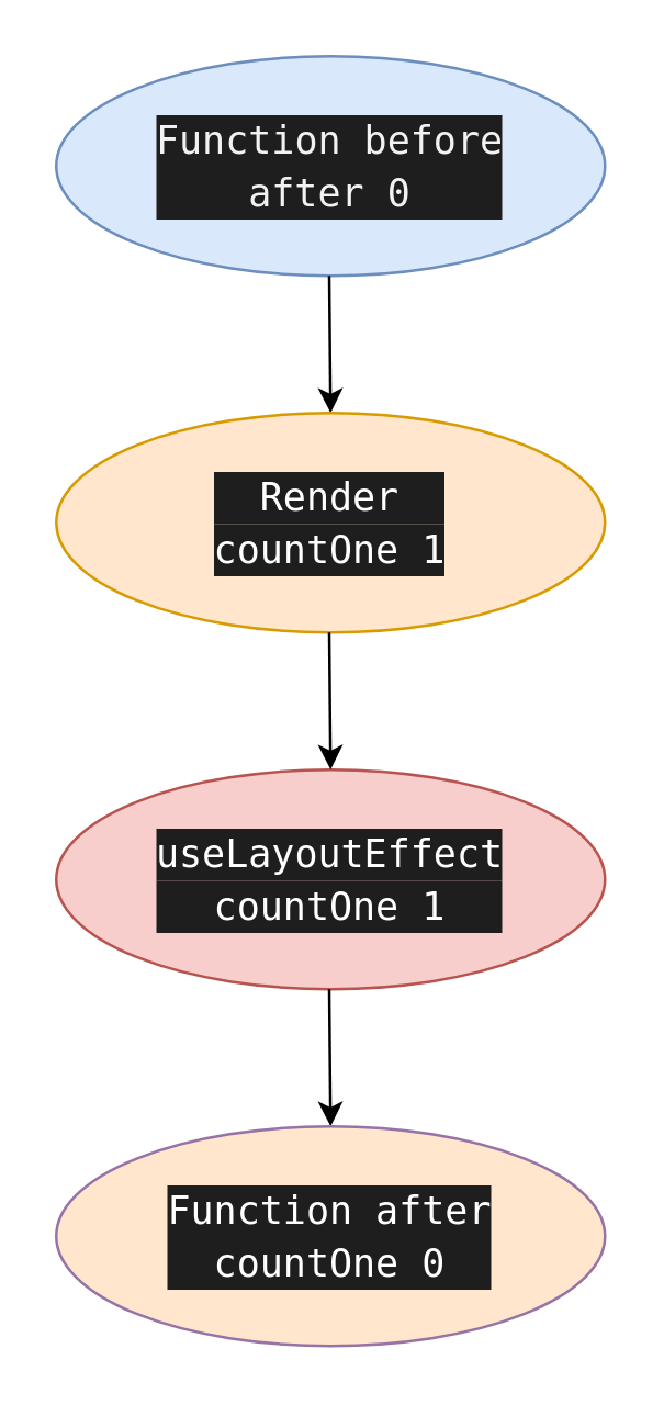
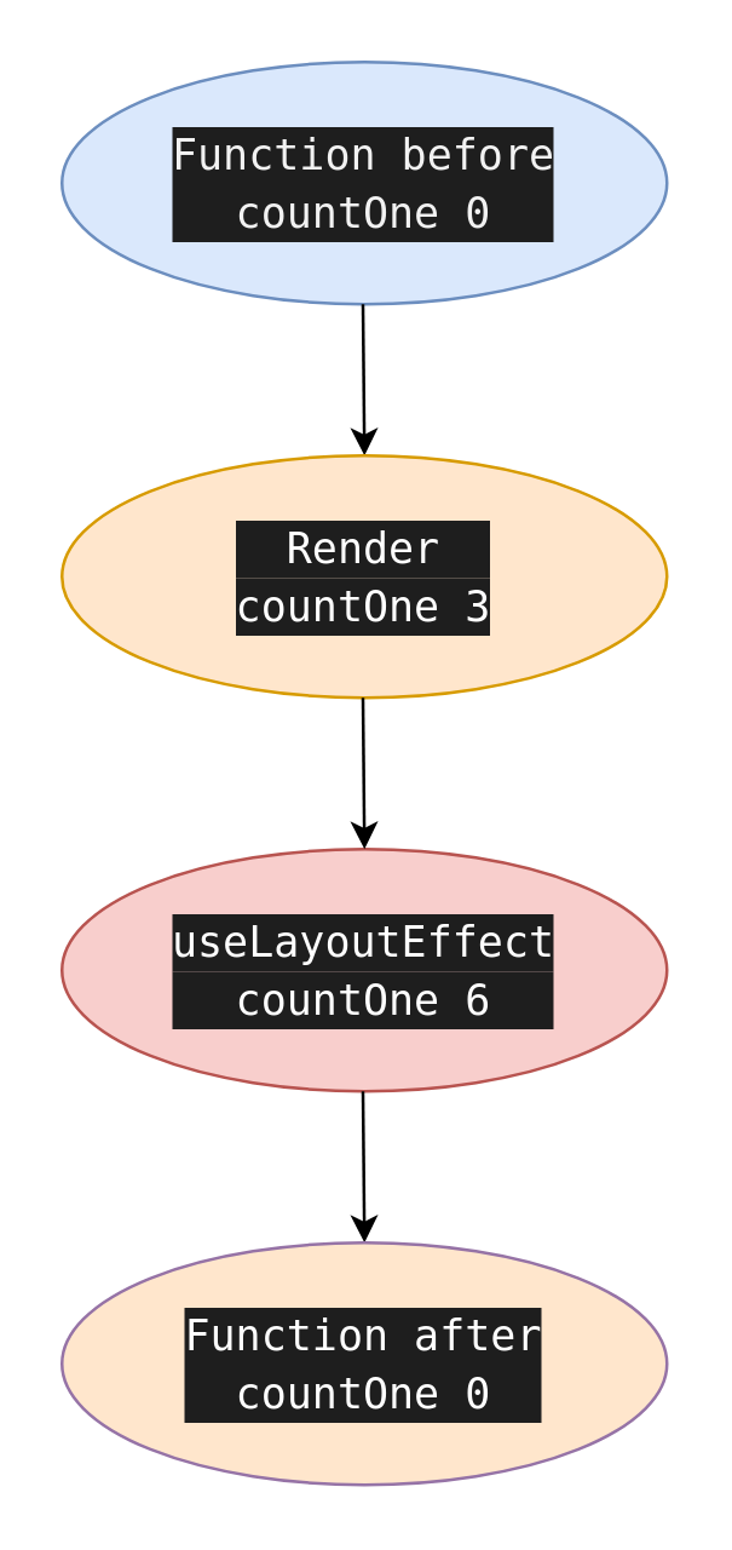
  <mxCell id="0" />
  <mxCell id="1" parent="0" />
- <mxCell id="2" value="&lt;div style=&quot;background-color: rgb(30 , 30 , 30) ; font-family: &amp;#34;droid sans mono&amp;#34; , monospace , monospace , &amp;#34;droid sans fallback&amp;#34; ; font-size: 14px ; line-height: 19px&quot;&gt;&lt;font color=&quot;#f2f2f2&quot;&gt;Function before&lt;br&gt;after 0&lt;/font&gt;&lt;/div&gt;" style="ellipse;whiteSpace=wrap;html=1;fillColor=#dae8fc;strokeColor=#6c8ebf;" vertex="1" parent="1"><mxGeometry x="20" y="20" width="200" height="80" as="geometry" /></mxCell>
+ <mxCell id="2" value="&lt;div style=&quot;background-color: rgb(30 , 30 , 30) ; font-family: &amp;#34;droid sans mono&amp;#34; , monospace , monospace , &amp;#34;droid sans fallback&amp;#34; ; font-size: 14px ; line-height: 19px&quot;&gt;&lt;font color=&quot;#f2f2f2&quot;&gt;Function before&lt;br&gt;countOne 0&lt;/font&gt;&lt;/div&gt;" style="ellipse;whiteSpace=wrap;html=1;fillColor=#dae8fc;strokeColor=#6c8ebf;" vertex="1" parent="1"><mxGeometry x="20" y="20" width="200" height="80" as="geometry" /></mxCell>
  <mxCell id="3" value="" style="endArrow=classic;html=1;" edge="1" parent="1"><mxGeometry width="50" height="50" relative="1" as="geometry"><mxPoint x="119.5" y="100" as="sourcePoint" /><mxPoint x="120" y="150" as="targetPoint" /></mxGeometry></mxCell>
- <mxCell id="4" value="&lt;div style=&quot;background-color: rgb(30 , 30 , 30) ; font-family: &amp;#34;droid sans mono&amp;#34; , monospace , monospace , &amp;#34;droid sans fallback&amp;#34; ; font-weight: normal ; font-size: 14px ; line-height: 19px&quot;&gt;&lt;font color=&quot;#ffffff&quot;&gt;Render&lt;/font&gt;&lt;/div&gt;&lt;div style=&quot;background-color: rgb(30 , 30 , 30) ; font-family: &amp;#34;droid sans mono&amp;#34; , monospace , monospace , &amp;#34;droid sans fallback&amp;#34; ; font-weight: normal ; font-size: 14px ; line-height: 19px&quot;&gt;&lt;font color=&quot;#ffffff&quot;&gt;countOne 1&lt;/font&gt;&lt;/div&gt;" style="ellipse;whiteSpace=wrap;html=1;fillColor=#ffe6cc;strokeColor=#d79b00;" vertex="1" parent="1"><mxGeometry x="20" y="150" width="200" height="80" as="geometry" /></mxCell>
- <mxCell id="5" value="&lt;div style=&quot;color: rgb(0 , 0 , 0) ; font-style: normal ; font-weight: normal ; letter-spacing: normal ; text-align: center ; text-indent: 0px ; text-transform: none ; word-spacing: 0px ; background-color: rgb(30 , 30 , 30) ; font-family: &amp;#34;droid sans mono&amp;#34; , monospace , monospace , &amp;#34;droid sans fallback&amp;#34; ; font-size: 14px ; line-height: 19px&quot;&gt;&lt;span style=&quot;color: rgb(255 , 255 , 255)&quot;&gt;useLayoutEffect&lt;/span&gt;&lt;/div&gt;&lt;div style=&quot;color: rgb(0 , 0 , 0) ; font-style: normal ; font-weight: normal ; letter-spacing: normal ; text-align: center ; text-indent: 0px ; text-transform: none ; word-spacing: 0px ; background-color: rgb(30 , 30 , 30) ; font-family: &amp;#34;droid sans mono&amp;#34; , monospace , monospace , &amp;#34;droid sans fallback&amp;#34; ; font-size: 14px ; line-height: 19px&quot;&gt;&lt;span style=&quot;color: rgb(255 , 255 , 255)&quot;&gt;countOne 1&lt;/span&gt;&lt;br&gt;&lt;/div&gt;" style="ellipse;whiteSpace=wrap;html=1;fillColor=#f8cecc;strokeColor=#b85450;" vertex="1" parent="1"><mxGeometry x="20" y="280" width="200" height="80" as="geometry" /></mxCell>
+ <mxCell id="4" value="&lt;div style=&quot;background-color: rgb(30 , 30 , 30) ; font-family: &amp;#34;droid sans mono&amp;#34; , monospace , monospace , &amp;#34;droid sans fallback&amp;#34; ; font-weight: normal ; font-size: 14px ; line-height: 19px&quot;&gt;&lt;font color=&quot;#ffffff&quot;&gt;Render&lt;/font&gt;&lt;/div&gt;&lt;div style=&quot;background-color: rgb(30 , 30 , 30) ; font-family: &amp;#34;droid sans mono&amp;#34; , monospace , monospace , &amp;#34;droid sans fallback&amp;#34; ; font-weight: normal ; font-size: 14px ; line-height: 19px&quot;&gt;&lt;font color=&quot;#ffffff&quot;&gt;countOne 3&lt;/font&gt;&lt;/div&gt;" style="ellipse;whiteSpace=wrap;html=1;fillColor=#ffe6cc;strokeColor=#d79b00;" vertex="1" parent="1"><mxGeometry x="20" y="150" width="200" height="80" as="geometry" /></mxCell>
+ <mxCell id="5" value="&lt;div style=&quot;color: rgb(0 , 0 , 0) ; font-style: normal ; font-weight: normal ; letter-spacing: normal ; text-align: center ; text-indent: 0px ; text-transform: none ; word-spacing: 0px ; background-color: rgb(30 , 30 , 30) ; font-family: &amp;#34;droid sans mono&amp;#34; , monospace , monospace , &amp;#34;droid sans fallback&amp;#34; ; font-size: 14px ; line-height: 19px&quot;&gt;&lt;span style=&quot;color: rgb(255 , 255 , 255)&quot;&gt;useLayoutEffect&lt;/span&gt;&lt;/div&gt;&lt;div style=&quot;color: rgb(0 , 0 , 0) ; font-style: normal ; font-weight: normal ; letter-spacing: normal ; text-align: center ; text-indent: 0px ; text-transform: none ; word-spacing: 0px ; background-color: rgb(30 , 30 , 30) ; font-family: &amp;#34;droid sans mono&amp;#34; , monospace , monospace , &amp;#34;droid sans fallback&amp;#34; ; font-size: 14px ; line-height: 19px&quot;&gt;&lt;span style=&quot;color: rgb(255 , 255 , 255)&quot;&gt;countOne 6&lt;/span&gt;&lt;br&gt;&lt;/div&gt;" style="ellipse;whiteSpace=wrap;html=1;fillColor=#f8cecc;strokeColor=#b85450;" vertex="1" parent="1"><mxGeometry x="20" y="280" width="200" height="80" as="geometry" /></mxCell>
  <mxCell id="6" value="" style="endArrow=classic;html=1;" edge="1" parent="1"><mxGeometry width="50" height="50" relative="1" as="geometry"><mxPoint x="119.5" y="230" as="sourcePoint" /><mxPoint x="120" y="280" as="targetPoint" /></mxGeometry></mxCell>
  <mxCell id="7" value="" style="endArrow=classic;html=1;" edge="1" parent="1"><mxGeometry width="50" height="50" relative="1" as="geometry"><mxPoint x="119.5" y="360" as="sourcePoint" /><mxPoint x="120" y="410" as="targetPoint" /></mxGeometry></mxCell>
  <mxCell id="8" value="&lt;div style=&quot;font-style: normal ; font-weight: normal ; letter-spacing: normal ; text-align: center ; text-indent: 0px ; text-transform: none ; word-spacing: 0px ; background-color: rgb(30 , 30 , 30) ; font-family: &amp;#34;droid sans mono&amp;#34; , monospace , monospace , &amp;#34;droid sans fallback&amp;#34; ; font-size: 14px ; line-height: 19px&quot;&gt;&lt;font color=&quot;#ffffff&quot;&gt;Function after&lt;br&gt;countOne 0&lt;/font&gt;&lt;/div&gt;" style="ellipse;whiteSpace=wrap;html=1;fillColor=#ffe6cc;strokeColor=#9673a6;" vertex="1" parent="1"><mxGeometry x="20" y="410" width="200" height="80" as="geometry" /></mxCell>
